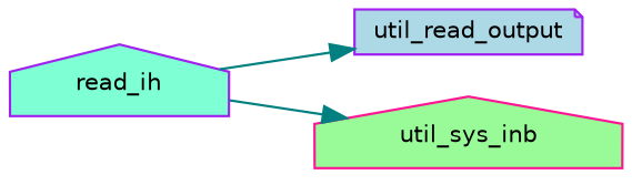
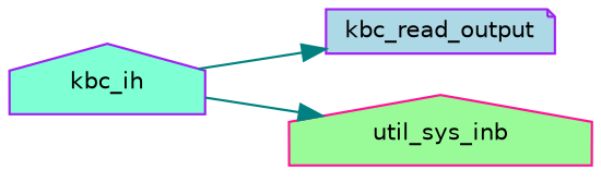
  digraph {
    rankdir=LR
    node [color=purple fontname=Helvetica fontsize=10 shape=house style=filled]
    edge [color=teal fontname=Helvetica fontsize=10 labelfontname=Helvetica labelfontsize=10 style=solid]
-   n1 [fillcolor=aquamarine fontcolor=black height=0.2 label=read_ih width=0.4]
-   n2 [fillcolor=lightblue height=0.2 label=util_read_output shape=note width=0.4]
+   n1 [fillcolor=aquamarine fontcolor=black height=0.2 label=kbc_ih width=0.4]
+   n2 [fillcolor=lightblue height=0.2 label=kbc_read_output shape=note width=0.4]
    n3 [color=deeppink fillcolor=palegreen height=0.2 label=util_sys_inb width=0.4]
    n1 -> n2
    n1 -> n3
  }
